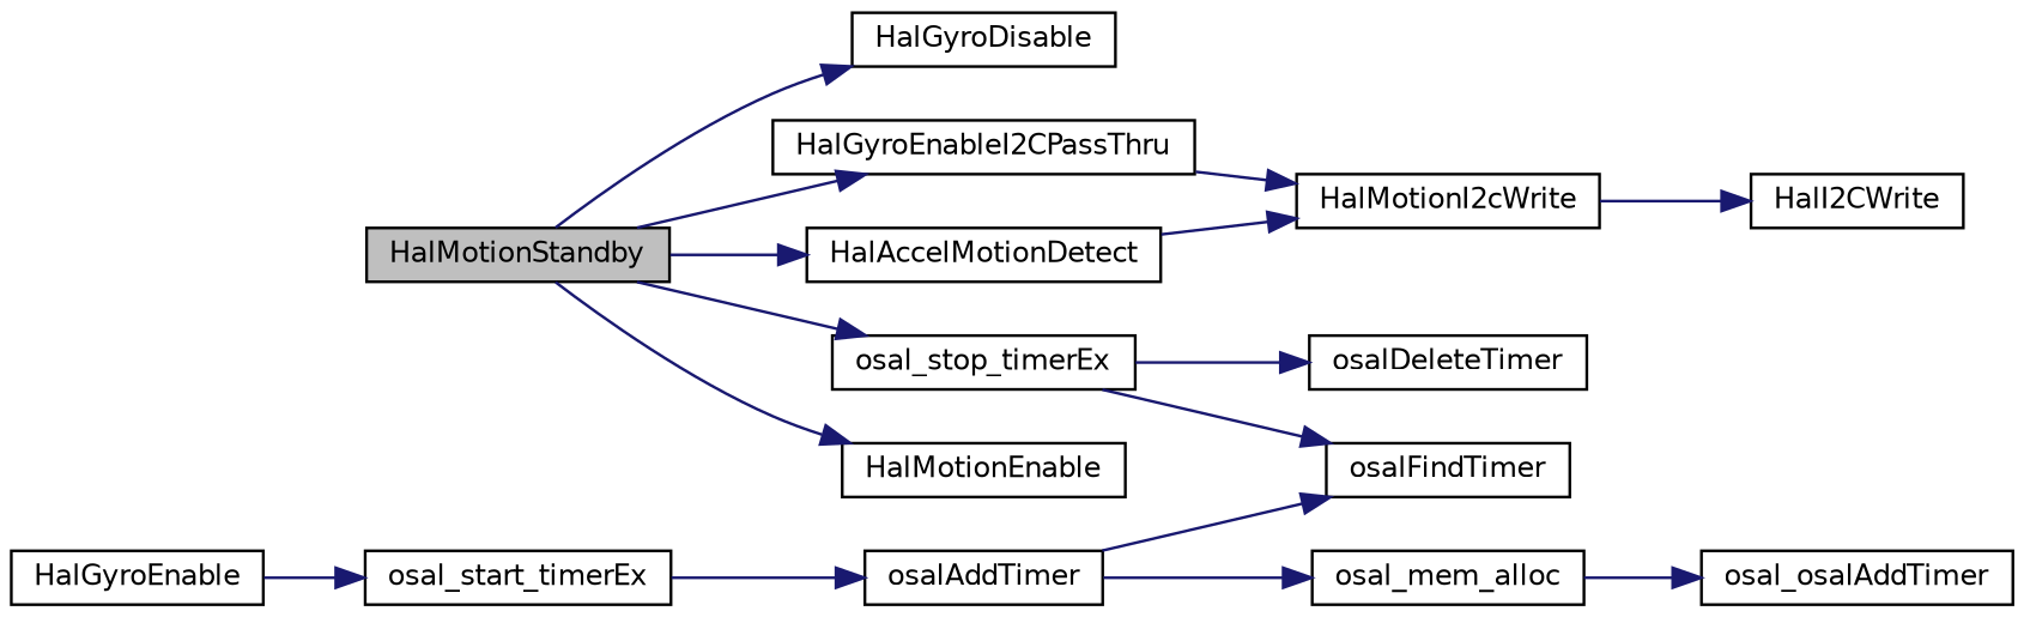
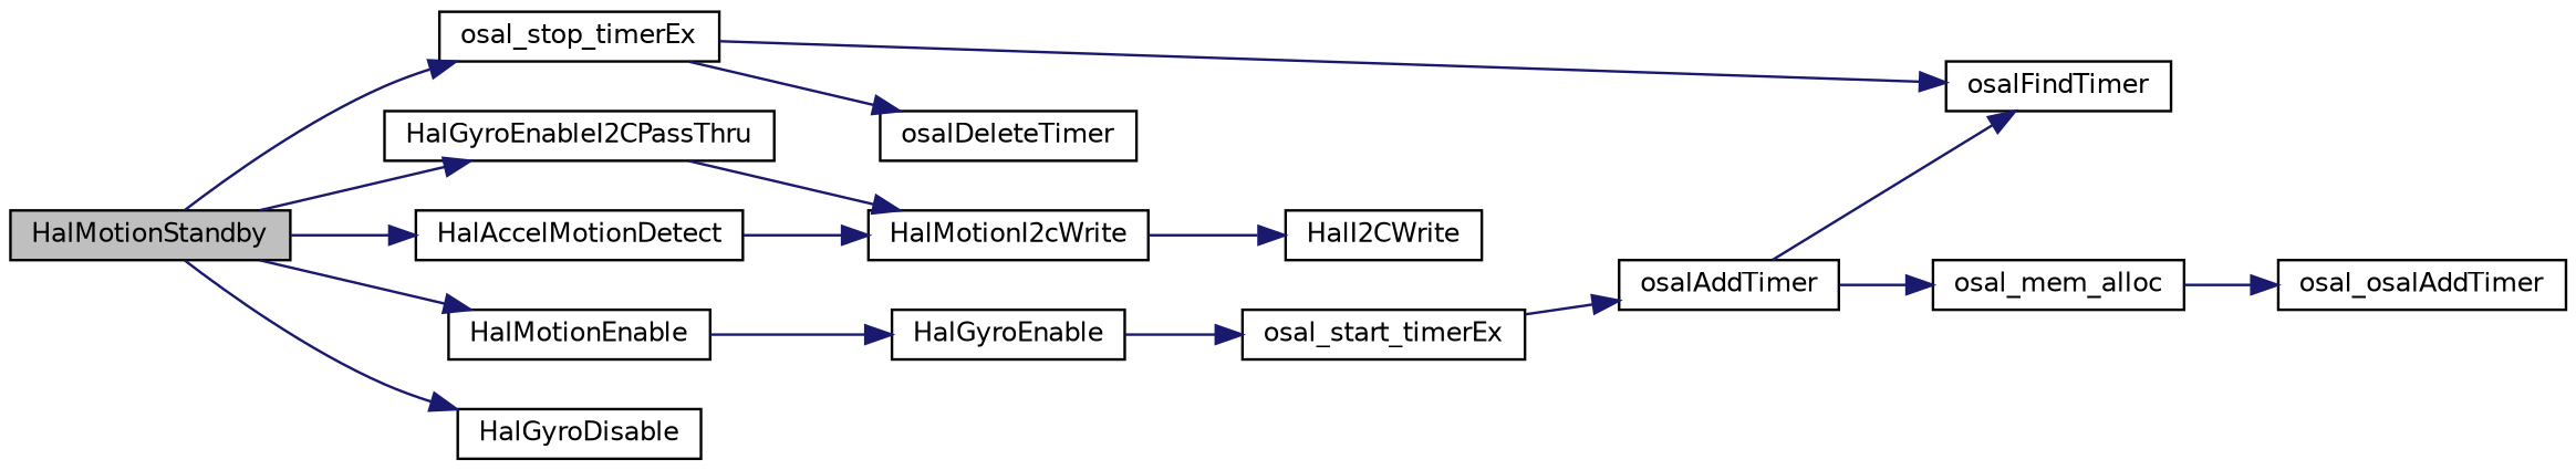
  digraph {
    rankdir=LR
    node [color=black fillcolor=white fontname=Helvetica fontsize=10 shape=record style=filled]
    edge [color=midnightblue fontname=Helvetica fontsize=10 labelfontname=Helvetica labelfontsize=10 style=solid]
    n1 [fillcolor=grey75 fontcolor=black height=0.2 label=HalMotionStandby width=0.4]
    n2 [height=0.2 label=osal_stop_timerEx width=0.4]
    n3 [height=0.2 label=HalGyroEnableI2CPassThru width=0.4]
    n4 [height=0.2 label=HalAccelMotionDetect width=0.4]
    n5 [height=0.2 label=HalMotionEnable width=0.4]
    n6 [height=0.2 label=HalGyroDisable width=0.4]
    n7 [height=0.2 label=osalFindTimer width=0.4]
    n8 [height=0.2 label=osalDeleteTimer width=0.4]
    n9 [height=0.2 label=HalMotionI2cWrite width=0.4]
    n10 [height=0.2 label=HalGyroEnable width=0.4]
    n11 [height=0.2 label=HalI2CWrite width=0.4]
    n12 [height=0.2 label=osal_start_timerEx width=0.4]
    n13 [height=0.2 label=osalAddTimer width=0.4]
    n14 [height=0.2 label=osal_mem_alloc width=0.4]
    n15 [height=0.2 label=osal_osalAddTimer width=0.4]
    n1 -> n2
    n1 -> n3
    n1 -> n4
    n1 -> n5
    n1 -> n6
    n2 -> n7
    n2 -> n8
    n3 -> n9
    n4 -> n9
+   n5 -> n10
    n9 -> n11
    n10 -> n12
    n12 -> n13
    n13 -> n7
    n13 -> n14
    n14 -> n15
  }
